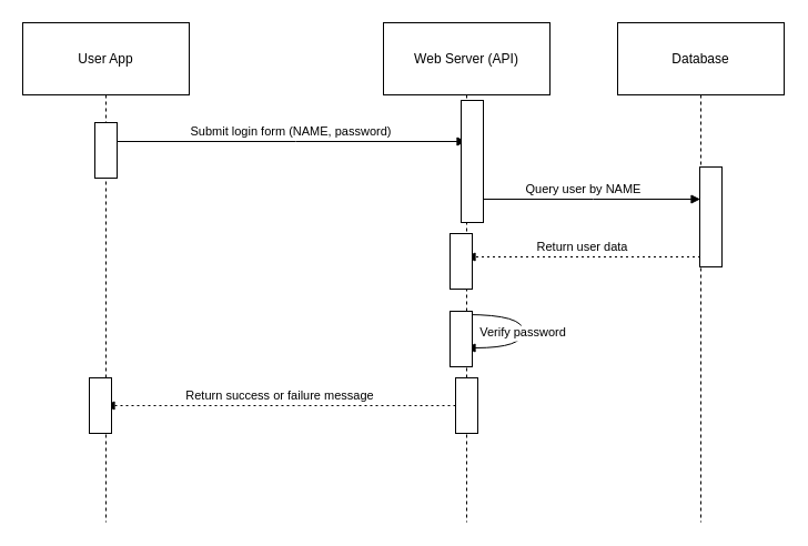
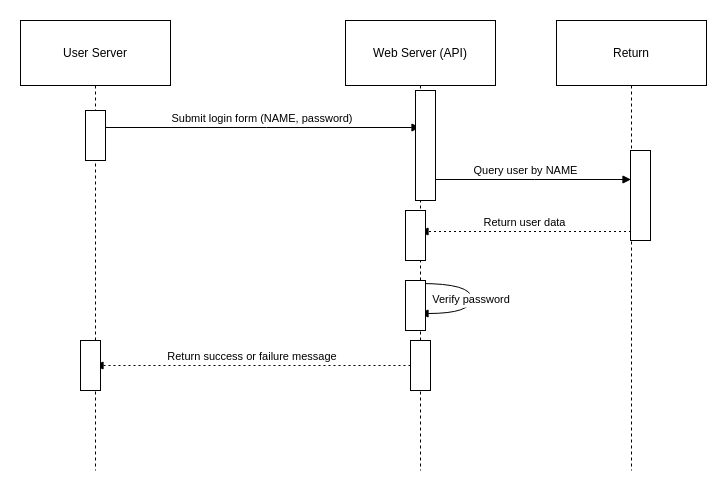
  <mxCell id="0" />
  <mxCell id="1" parent="0" />
- <mxCell id="2" value="User App" style="shape=umlLifeline;perimeter=lifelinePerimeter;whiteSpace=wrap;container=1;dropTarget=0;collapsible=0;recursiveResize=0;outlineConnect=0;portConstraint=eastwest;newEdgeStyle={&quot;edgeStyle&quot;:&quot;elbowEdgeStyle&quot;,&quot;elbow&quot;:&quot;vertical&quot;,&quot;curved&quot;:0,&quot;rounded&quot;:0};size=65;" vertex="1" parent="1"><mxGeometry x="20" y="20" width="150" height="450" as="geometry" /></mxCell>
+ <mxCell id="2" value="User Server" style="shape=umlLifeline;perimeter=lifelinePerimeter;whiteSpace=wrap;container=1;dropTarget=0;collapsible=0;recursiveResize=0;outlineConnect=0;portConstraint=eastwest;newEdgeStyle={&quot;edgeStyle&quot;:&quot;elbowEdgeStyle&quot;,&quot;elbow&quot;:&quot;vertical&quot;,&quot;curved&quot;:0,&quot;rounded&quot;:0};size=65;" vertex="1" parent="1"><mxGeometry x="20" y="20" width="150" height="450" as="geometry" /></mxCell>
  <mxCell id="3" value="Web Server (API)" style="shape=umlLifeline;perimeter=lifelinePerimeter;whiteSpace=wrap;container=1;dropTarget=0;collapsible=0;recursiveResize=0;outlineConnect=0;portConstraint=eastwest;newEdgeStyle={&quot;edgeStyle&quot;:&quot;elbowEdgeStyle&quot;,&quot;elbow&quot;:&quot;vertical&quot;,&quot;curved&quot;:0,&quot;rounded&quot;:0};size=65;" vertex="1" parent="1"><mxGeometry x="345" y="20" width="150" height="450" as="geometry" /></mxCell>
- <mxCell id="4" value="Database" style="shape=umlLifeline;perimeter=lifelinePerimeter;whiteSpace=wrap;container=1;dropTarget=0;collapsible=0;recursiveResize=0;outlineConnect=0;portConstraint=eastwest;newEdgeStyle={&quot;edgeStyle&quot;:&quot;elbowEdgeStyle&quot;,&quot;elbow&quot;:&quot;vertical&quot;,&quot;curved&quot;:0,&quot;rounded&quot;:0};size=65;" vertex="1" parent="1"><mxGeometry x="556" y="20" width="150" height="450" as="geometry" /></mxCell>
+ <mxCell id="4" value="Return" style="shape=umlLifeline;perimeter=lifelinePerimeter;whiteSpace=wrap;container=1;dropTarget=0;collapsible=0;recursiveResize=0;outlineConnect=0;portConstraint=eastwest;newEdgeStyle={&quot;edgeStyle&quot;:&quot;elbowEdgeStyle&quot;,&quot;elbow&quot;:&quot;vertical&quot;,&quot;curved&quot;:0,&quot;rounded&quot;:0};size=65;" vertex="1" parent="1"><mxGeometry x="556" y="20" width="150" height="450" as="geometry" /></mxCell>
  <mxCell id="5" value="Submit login form (NAME, password)" style="verticalAlign=bottom;edgeStyle=elbowEdgeStyle;elbow=vertical;curved=0;rounded=0;endArrow=block;" edge="1" parent="1" source="12" target="3"><mxGeometry relative="1" as="geometry"><Array as="points"><mxPoint x="266" y="127" /></Array></mxGeometry></mxCell>
  <mxCell id="6" value="Query user by NAME" style="verticalAlign=bottom;edgeStyle=elbowEdgeStyle;elbow=vertical;curved=0;rounded=0;endArrow=block;" edge="1" parent="1" source="3" target="4"><mxGeometry relative="1" as="geometry"><Array as="points"><mxPoint x="534" y="179" /></Array></mxGeometry></mxCell>
  <mxCell id="7" value="Return user data" style="verticalAlign=bottom;edgeStyle=elbowEdgeStyle;elbow=vertical;curved=0;rounded=0;dashed=1;dashPattern=2 3;endArrow=block;" edge="1" parent="1" source="4" target="3"><mxGeometry relative="1" as="geometry"><Array as="points"><mxPoint x="537" y="231" /></Array></mxGeometry></mxCell>
  <mxCell id="8" value="Verify password" style="curved=1;endArrow=block;rounded=0;" edge="1" parent="1" source="3" target="3"><mxGeometry relative="1" as="geometry"><Array as="points"><mxPoint x="471" y="283" /><mxPoint x="471" y="313" /></Array></mxGeometry></mxCell>
  <mxCell id="9" value="Return success or failure message" style="verticalAlign=bottom;edgeStyle=elbowEdgeStyle;elbow=vertical;curved=0;rounded=0;dashed=1;dashPattern=2 3;endArrow=block;" edge="1" parent="1" source="16" target="2"><mxGeometry relative="1" as="geometry"><Array as="points"><mxPoint x="269" y="365" /></Array></mxGeometry></mxCell>
  <mxCell id="10" value="" style="rounded=0;whiteSpace=wrap;html=1;" vertex="1" parent="1"><mxGeometry x="415" y="90" width="20" height="110" as="geometry" /></mxCell>
  <mxCell id="11" value="" style="verticalAlign=bottom;edgeStyle=elbowEdgeStyle;elbow=vertical;curved=0;rounded=0;endArrow=block;" edge="1" parent="1" source="2" target="12"><mxGeometry relative="1" as="geometry"><Array as="points" /><mxPoint x="95" y="127" as="sourcePoint" /><mxPoint x="420" y="127" as="targetPoint" /></mxGeometry></mxCell>
  <mxCell id="12" value="" style="rounded=0;whiteSpace=wrap;html=1;" vertex="1" parent="1"><mxGeometry x="85" y="110" width="20" height="50" as="geometry" /></mxCell>
  <mxCell id="13" value="" style="rounded=0;whiteSpace=wrap;html=1;" vertex="1" parent="1"><mxGeometry x="405" y="210" width="20" height="50" as="geometry" /></mxCell>
  <mxCell id="14" value="" style="rounded=0;whiteSpace=wrap;html=1;" vertex="1" parent="1"><mxGeometry x="405" y="280" width="20" height="50" as="geometry" /></mxCell>
  <mxCell id="15" value="" style="verticalAlign=bottom;edgeStyle=elbowEdgeStyle;elbow=vertical;curved=0;rounded=0;dashed=1;dashPattern=2 3;endArrow=block;" edge="1" parent="1" source="3" target="16"><mxGeometry relative="1" as="geometry"><Array as="points" /><mxPoint x="420" y="365" as="sourcePoint" /><mxPoint x="95" y="365" as="targetPoint" /></mxGeometry></mxCell>
  <mxCell id="16" value="" style="rounded=0;whiteSpace=wrap;html=1;" vertex="1" parent="1"><mxGeometry x="410" y="340" width="20" height="50" as="geometry" /></mxCell>
  <mxCell id="17" value="" style="rounded=0;whiteSpace=wrap;html=1;" vertex="1" parent="1"><mxGeometry x="80" y="340" width="20" height="50" as="geometry" /></mxCell>
  <mxCell id="18" value="" style="rounded=0;whiteSpace=wrap;html=1;" vertex="1" parent="1"><mxGeometry x="630" y="150" width="20" height="90" as="geometry" /></mxCell>
